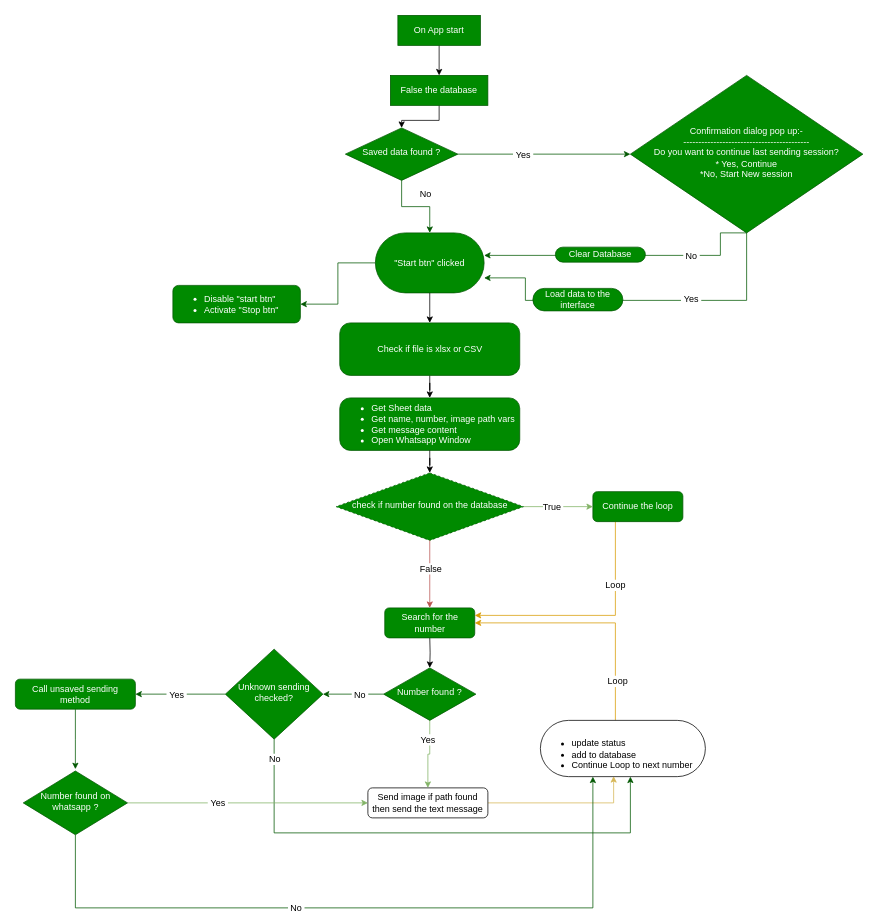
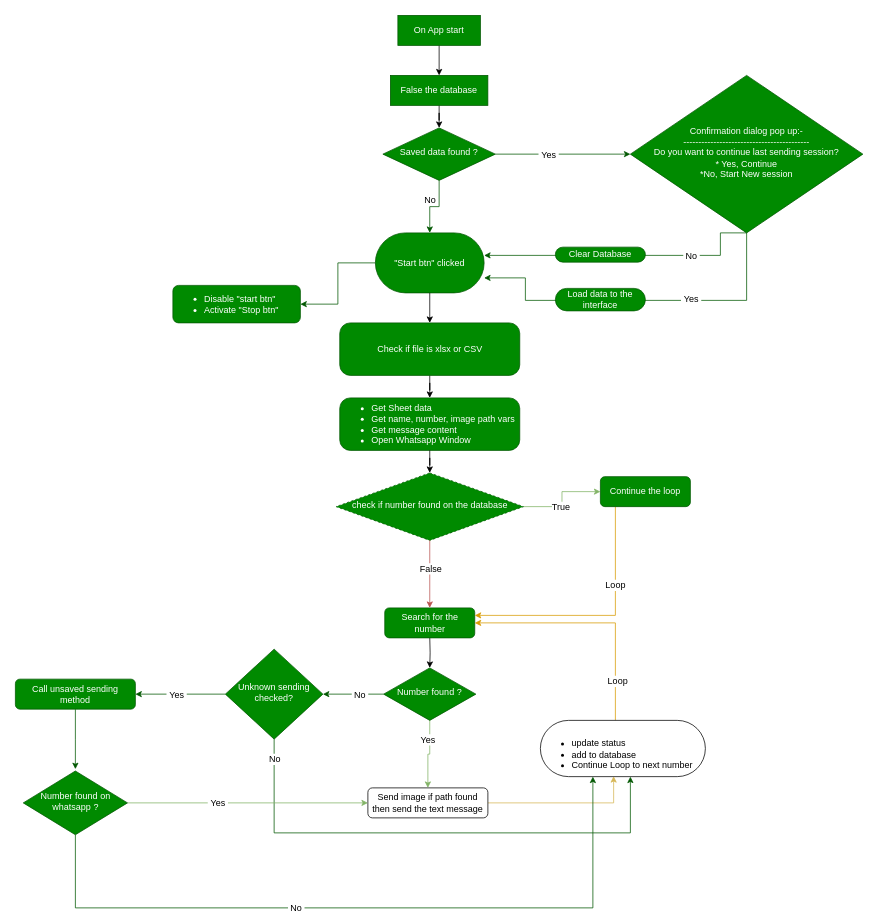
  <mxCell id="0" />
  <mxCell id="1" parent="0" />
  <mxCell id="2" value="" style="edgeStyle=orthogonalEdgeStyle;rounded=0;orthogonalLoop=1;jettySize=auto;html=1;fillColor=#008a00;strokeColor=#005700;" parent="1" source="4" target="5" edge="1"><mxGeometry relative="1" as="geometry"><mxPoint x="370" y="535" as="targetPoint" /></mxGeometry></mxCell>
  <mxCell id="3" value="" style="edgeStyle=orthogonalEdgeStyle;rounded=0;orthogonalLoop=1;jettySize=auto;html=1;" parent="1" source="47" target="17" edge="1"><mxGeometry relative="1" as="geometry" /></mxCell>
  <mxCell id="4" value="&quot;Start btn&quot; clicked" style="rounded=1;whiteSpace=wrap;html=1;fontSize=12;glass=0;strokeWidth=1;shadow=0;arcSize=50;fillColor=#008a00;strokeColor=#005700;fontColor=#ffffff;" parent="1" vertex="1"><mxGeometry x="500" y="310" width="145" height="80" as="geometry" /></mxCell>
  <mxCell id="5" value="&lt;ul&gt;&lt;li&gt;Disable &quot;start btn&quot;&lt;/li&gt;&lt;li&gt;Activate &quot;Stop btn&quot;&lt;/li&gt;&lt;/ul&gt;" style="rounded=1;whiteSpace=wrap;html=1;fontSize=12;glass=0;strokeWidth=1;shadow=0;align=left;fillColor=#008a00;strokeColor=#005700;fontColor=#ffffff;" parent="1" vertex="1"><mxGeometry x="230" y="380" width="170" height="50" as="geometry" /></mxCell>
  <mxCell id="6" value="" style="edgeStyle=orthogonalEdgeStyle;rounded=0;orthogonalLoop=1;jettySize=auto;html=1;" parent="1" target="26" edge="1"><mxGeometry relative="1" as="geometry"><mxPoint x="572.5" y="929" as="targetPoint" /><mxPoint x="572.5" y="849" as="sourcePoint" /></mxGeometry></mxCell>
  <mxCell id="7" value="Search for the number" style="rounded=1;whiteSpace=wrap;html=1;fontSize=12;glass=0;strokeWidth=1;shadow=0;fillColor=#008a00;strokeColor=#005700;fontColor=#ffffff;" parent="1" vertex="1"><mxGeometry x="512.5" y="810" width="120" height="40" as="geometry" /></mxCell>
  <mxCell id="8" value="" style="edgeStyle=orthogonalEdgeStyle;rounded=0;orthogonalLoop=1;jettySize=auto;html=1;" parent="1" source="9" target="11" edge="1"><mxGeometry relative="1" as="geometry" /></mxCell>
  <mxCell id="9" value="On App start" style="rounded=1;whiteSpace=wrap;html=1;fontSize=12;glass=0;strokeWidth=1;shadow=0;arcSize=0;fillColor=#008a00;strokeColor=#005700;fontColor=#ffffff;" parent="1" vertex="1"><mxGeometry x="530" y="20" width="110" height="40" as="geometry" /></mxCell>
  <mxCell id="10" value="" style="edgeStyle=orthogonalEdgeStyle;rounded=0;orthogonalLoop=1;jettySize=auto;html=1;" parent="1" source="11" target="16" edge="1"><mxGeometry relative="1" as="geometry" /></mxCell>
  <mxCell id="11" value="False the database" style="rounded=1;whiteSpace=wrap;html=1;fontSize=12;glass=0;strokeWidth=1;shadow=0;arcSize=0;fillColor=#008a00;strokeColor=#005700;fontColor=#ffffff;" parent="1" vertex="1"><mxGeometry x="520" y="100" width="130" height="40" as="geometry" /></mxCell>
  <mxCell id="12" style="edgeStyle=orthogonalEdgeStyle;rounded=0;orthogonalLoop=1;jettySize=auto;html=1;fillColor=#008a00;strokeColor=#005700;" parent="1" source="16" target="22" edge="1"><mxGeometry relative="1" as="geometry"><mxPoint x="840" y="205" as="targetPoint" /></mxGeometry></mxCell>
  <mxCell id="13" value="&amp;nbsp;Yes&amp;nbsp;" style="text;html=1;align=center;verticalAlign=middle;resizable=0;points=[];labelBackgroundColor=#ffffff;" parent="12" vertex="1" connectable="0"><mxGeometry x="-0.335" y="-2" relative="1" as="geometry"><mxPoint x="10.34" y="-2" as="offset" /></mxGeometry></mxCell>
  <mxCell id="14" value="" style="edgeStyle=orthogonalEdgeStyle;rounded=0;orthogonalLoop=1;jettySize=auto;html=1;fillColor=#008a00;strokeColor=#005700;" parent="1" source="16" target="4" edge="1"><mxGeometry relative="1" as="geometry"><mxPoint x="585" y="310" as="targetPoint" /><Array as="points" /></mxGeometry></mxCell>
  <mxCell id="15" value="No&lt;br&gt;" style="text;html=1;align=center;verticalAlign=middle;resizable=0;points=[];labelBackgroundColor=#ffffff;" parent="14" vertex="1" connectable="0"><mxGeometry x="0.286" y="2" relative="1" as="geometry"><mxPoint x="-2.03" y="-15.13" as="offset" /></mxGeometry></mxCell>
- <mxCell id="16" value="Saved data found ?" style="rhombus;whiteSpace=wrap;html=1;shadow=0;fontFamily=Helvetica;fontSize=12;align=center;strokeWidth=1;spacing=6;spacingTop=-4;fillColor=#008a00;strokeColor=#005700;fontColor=#ffffff;" parent="1" vertex="1"><mxGeometry x="460" y="170" width="150" height="70" as="geometry" /></mxCell>
+ <mxCell id="16" value="Saved data found ?" style="rhombus;whiteSpace=wrap;html=1;shadow=0;fontFamily=Helvetica;fontSize=12;align=center;strokeWidth=1;spacing=6;spacingTop=-4;fillColor=#008a00;strokeColor=#005700;fontColor=#ffffff;" parent="1" vertex="1"><mxGeometry x="510" y="170" width="150" height="70" as="geometry" /></mxCell>
  <mxCell id="17" value="&lt;ul&gt;&lt;li&gt;Get Sheet data&lt;/li&gt;&lt;li&gt;Get name, number, image path vars&lt;/li&gt;&lt;li&gt;Get message content&lt;/li&gt;&lt;li&gt;Open Whatsapp Window&lt;/li&gt;&lt;/ul&gt;" style="rounded=1;whiteSpace=wrap;html=1;fontSize=12;glass=0;strokeWidth=1;shadow=0;arcSize=20;align=left;fillColor=#008a00;strokeColor=#005700;fontColor=#ffffff;" parent="1" vertex="1"><mxGeometry x="452.5" y="530" width="240" height="70" as="geometry" /></mxCell>
  <mxCell id="18" value="" style="edgeStyle=orthogonalEdgeStyle;rounded=0;orthogonalLoop=1;jettySize=auto;html=1;fillColor=#008a00;strokeColor=#005700;" parent="1" target="4" edge="1"><mxGeometry relative="1" as="geometry"><mxPoint x="670" y="360" as="targetPoint" /><mxPoint x="995" y="310" as="sourcePoint" /><Array as="points"><mxPoint x="995" y="400" /><mxPoint x="700" y="400" /><mxPoint x="700" y="370" /></Array></mxGeometry></mxCell>
  <mxCell id="19" value="&amp;nbsp;Yes&amp;nbsp;" style="text;html=1;align=center;verticalAlign=middle;resizable=0;points=[];labelBackgroundColor=#ffffff;" parent="18" vertex="1" connectable="0"><mxGeometry x="-0.69" y="1" relative="1" as="geometry"><mxPoint x="-76" y="15.83" as="offset" /></mxGeometry></mxCell>
  <mxCell id="20" style="edgeStyle=orthogonalEdgeStyle;rounded=0;orthogonalLoop=1;jettySize=auto;html=1;exitX=0.5;exitY=1;exitDx=0;exitDy=0;fillColor=#008a00;strokeColor=#005700;" parent="1" source="22" target="4" edge="1"><mxGeometry relative="1" as="geometry"><mxPoint x="650" y="340" as="targetPoint" /><Array as="points"><mxPoint x="960" y="310" /><mxPoint x="960" y="340" /></Array></mxGeometry></mxCell>
  <mxCell id="21" value="&amp;nbsp;No&amp;nbsp;" style="text;html=1;align=center;verticalAlign=middle;resizable=0;points=[];labelBackgroundColor=#ffffff;" parent="20" vertex="1" connectable="0"><mxGeometry x="-0.503" y="1" relative="1" as="geometry"><mxPoint x="-10.83" y="-1" as="offset" /></mxGeometry></mxCell>
  <mxCell id="22" value="Confirmation dialog pop up:-&lt;br&gt;------------------------------------------&lt;br&gt;Do you want to continue last sending session?&lt;br&gt;* Yes, Continue&lt;br&gt;*No, Start New session" style="rhombus;whiteSpace=wrap;html=1;shadow=0;fontFamily=Helvetica;fontSize=12;align=center;strokeWidth=1;spacing=6;spacingTop=-4;fillColor=#008a00;strokeColor=#005700;fontColor=#ffffff;" parent="1" vertex="1"><mxGeometry x="840" y="100" width="310" height="210" as="geometry" /></mxCell>
  <mxCell id="23" value="Clear Database" style="rounded=1;whiteSpace=wrap;html=1;fontSize=12;glass=0;strokeWidth=1;shadow=0;arcSize=50;fillColor=#008a00;strokeColor=#005700;fontColor=#ffffff;" parent="1" vertex="1"><mxGeometry x="740" y="329" width="120" height="20" as="geometry" /></mxCell>
  <mxCell id="24" value="" style="edgeStyle=orthogonalEdgeStyle;rounded=0;orthogonalLoop=1;jettySize=auto;html=1;fillColor=#d5e8d4;strokeColor=#82b366;" parent="1" source="26" target="31" edge="1"><mxGeometry relative="1" as="geometry"><mxPoint x="572.5" y="1040" as="targetPoint" /></mxGeometry></mxCell>
  <mxCell id="25" value="Yes" style="text;html=1;align=center;verticalAlign=middle;resizable=0;points=[];labelBackgroundColor=#ffffff;" parent="24" vertex="1" connectable="0"><mxGeometry x="0.254" y="-1" relative="1" as="geometry"><mxPoint y="-30" as="offset" /></mxGeometry></mxCell>
  <mxCell id="26" value="Number found ?" style="rhombus;whiteSpace=wrap;html=1;shadow=0;fontFamily=Helvetica;fontSize=12;align=center;strokeWidth=1;spacing=6;spacingTop=-4;fillColor=#008a00;strokeColor=#005700;fontColor=#ffffff;" parent="1" vertex="1"><mxGeometry x="511" y="890" width="123" height="70" as="geometry" /></mxCell>
  <mxCell id="27" value="" style="edgeStyle=orthogonalEdgeStyle;rounded=0;orthogonalLoop=1;jettySize=auto;html=1;entryX=1;entryY=0.5;entryDx=0;entryDy=0;fillColor=#ffe6cc;strokeColor=#d79b00;" parent="1" source="29" target="7" edge="1"><mxGeometry relative="1" as="geometry"><mxPoint x="640" y="840" as="targetPoint" /><Array as="points"><mxPoint x="820" y="830" /></Array></mxGeometry></mxCell>
  <mxCell id="28" value="Loop" style="text;html=1;align=center;verticalAlign=middle;resizable=0;points=[];labelBackgroundColor=#ffffff;" parent="27" vertex="1" connectable="0"><mxGeometry x="-0.665" y="-2" relative="1" as="geometry"><mxPoint as="offset" /></mxGeometry></mxCell>
  <mxCell id="29" value="&lt;br&gt;&lt;ul&gt;&lt;li&gt;update status&lt;/li&gt;&lt;li&gt;add to database&lt;/li&gt;&lt;li&gt;Continue Loop to next number&lt;/li&gt;&lt;/ul&gt;" style="rounded=1;whiteSpace=wrap;html=1;fontSize=12;glass=0;strokeWidth=1;shadow=0;arcSize=50;align=left;" parent="1" vertex="1"><mxGeometry x="720" y="960" width="220" height="75" as="geometry" /></mxCell>
  <mxCell id="30" value="" style="edgeStyle=orthogonalEdgeStyle;rounded=0;orthogonalLoop=1;jettySize=auto;html=1;entryX=0.444;entryY=0.992;entryDx=0;entryDy=0;entryPerimeter=0;fillColor=#fff2cc;strokeColor=#d6b656;" parent="1" source="31" target="29" edge="1"><mxGeometry relative="1" as="geometry"><mxPoint x="570" y="1130" as="targetPoint" /></mxGeometry></mxCell>
  <mxCell id="31" value="Send image if path found then send the text message" style="rounded=1;whiteSpace=wrap;html=1;fontSize=12;glass=0;strokeWidth=1;shadow=0;" parent="1" vertex="1"><mxGeometry x="490" y="1050" width="160" height="40" as="geometry" /></mxCell>
  <mxCell id="32" value="" style="edgeStyle=orthogonalEdgeStyle;rounded=0;orthogonalLoop=1;jettySize=auto;html=1;exitX=0;exitY=0.5;exitDx=0;exitDy=0;fillColor=#008a00;strokeColor=#005700;" parent="1" source="26" target="38" edge="1"><mxGeometry relative="1" as="geometry"><mxPoint x="440" y="925" as="targetPoint" /><mxPoint x="634" y="925" as="sourcePoint" /></mxGeometry></mxCell>
  <mxCell id="33" value="&amp;nbsp;No&amp;nbsp;" style="text;html=1;align=center;verticalAlign=middle;resizable=0;points=[];labelBackgroundColor=#ffffff;" parent="32" vertex="1" connectable="0"><mxGeometry x="-0.187" y="1" relative="1" as="geometry"><mxPoint as="offset" /></mxGeometry></mxCell>
  <mxCell id="34" value="" style="edgeStyle=orthogonalEdgeStyle;rounded=0;orthogonalLoop=1;jettySize=auto;html=1;fillColor=#008a00;strokeColor=#005700;" parent="1" source="38" target="40" edge="1"><mxGeometry relative="1" as="geometry"><mxPoint x="180" y="925" as="targetPoint" /></mxGeometry></mxCell>
  <mxCell id="35" value="&amp;nbsp;Yes&amp;nbsp;" style="text;html=1;align=center;verticalAlign=middle;resizable=0;points=[];labelBackgroundColor=#ffffff;" parent="34" vertex="1" connectable="0"><mxGeometry x="0.3" y="1" relative="1" as="geometry"><mxPoint x="12" y="-1" as="offset" /></mxGeometry></mxCell>
  <mxCell id="36" value="" style="edgeStyle=orthogonalEdgeStyle;rounded=0;orthogonalLoop=1;jettySize=auto;html=1;fillColor=#008a00;strokeColor=#005700;" parent="1" source="38" target="29" edge="1"><mxGeometry relative="1" as="geometry"><mxPoint x="860" y="1000" as="targetPoint" /><Array as="points"><mxPoint x="365" y="1110" /><mxPoint x="840" y="1110" /></Array></mxGeometry></mxCell>
  <mxCell id="37" value="No" style="text;html=1;align=center;verticalAlign=middle;resizable=0;points=[];labelBackgroundColor=#ffffff;" parent="36" vertex="1" connectable="0"><mxGeometry x="-0.875" y="-1" relative="1" as="geometry"><mxPoint x="1" y="-16" as="offset" /></mxGeometry></mxCell>
  <mxCell id="38" value="Unknown sending checked?" style="rhombus;whiteSpace=wrap;html=1;shadow=0;fontFamily=Helvetica;fontSize=12;align=center;strokeWidth=1;spacing=6;spacingTop=-4;fillColor=#008a00;strokeColor=#005700;fontColor=#ffffff;" parent="1" vertex="1"><mxGeometry x="300" y="865" width="130" height="120" as="geometry" /></mxCell>
  <mxCell id="39" value="" style="edgeStyle=orthogonalEdgeStyle;rounded=0;orthogonalLoop=1;jettySize=auto;html=1;fillColor=#008a00;strokeColor=#005700;" parent="1" source="40" edge="1"><mxGeometry relative="1" as="geometry"><mxPoint x="100" y="1025" as="targetPoint" /></mxGeometry></mxCell>
  <mxCell id="40" value="Call unsaved sending method" style="rounded=1;whiteSpace=wrap;html=1;fontSize=12;glass=0;strokeWidth=1;shadow=0;fillColor=#008a00;strokeColor=#005700;fontColor=#ffffff;" parent="1" vertex="1"><mxGeometry x="20" y="905" width="160" height="40" as="geometry" /></mxCell>
  <mxCell id="41" value="" style="edgeStyle=orthogonalEdgeStyle;rounded=0;orthogonalLoop=1;jettySize=auto;html=1;exitX=1;exitY=0.5;exitDx=0;exitDy=0;entryX=0;entryY=0.5;entryDx=0;entryDy=0;fillColor=#d5e8d4;strokeColor=#82b366;" parent="1" source="43" target="31" edge="1"><mxGeometry relative="1" as="geometry"><mxPoint x="100" y="1195" as="targetPoint" /></mxGeometry></mxCell>
  <mxCell id="42" value="&amp;nbsp;Yes&amp;nbsp;" style="text;html=1;align=center;verticalAlign=middle;resizable=0;points=[];labelBackgroundColor=#ffffff;" parent="41" vertex="1" connectable="0"><mxGeometry x="0.254" y="-1" relative="1" as="geometry"><mxPoint x="-80.64" y="-2" as="offset" /></mxGeometry></mxCell>
  <mxCell id="43" value="Number found on whatsapp ?" style="rhombus;whiteSpace=wrap;html=1;shadow=0;fontFamily=Helvetica;fontSize=12;align=center;strokeWidth=1;spacing=6;spacingTop=-4;fillColor=#008a00;strokeColor=#005700;fontColor=#ffffff;" parent="1" vertex="1"><mxGeometry x="30.5" y="1027.5" width="139" height="85" as="geometry" /></mxCell>
  <mxCell id="44" value="" style="edgeStyle=orthogonalEdgeStyle;rounded=0;orthogonalLoop=1;jettySize=auto;html=1;exitX=0.5;exitY=1;exitDx=0;exitDy=0;fillColor=#008a00;strokeColor=#005700;" parent="1" target="29" edge="1"><mxGeometry relative="1" as="geometry"><mxPoint x="790" y="1200" as="targetPoint" /><mxPoint x="100" y="1112.5" as="sourcePoint" /><Array as="points"><mxPoint x="100" y="1210" /><mxPoint x="790" y="1210" /></Array></mxGeometry></mxCell>
  <mxCell id="45" value="&amp;nbsp;No&amp;nbsp;" style="text;html=1;align=center;verticalAlign=middle;resizable=0;points=[];labelBackgroundColor=#ffffff;" parent="44" vertex="1" connectable="0"><mxGeometry x="-0.187" y="1" relative="1" as="geometry"><mxPoint as="offset" /></mxGeometry></mxCell>
- <mxCell id="46" value="Load data to the interface" style="rounded=1;whiteSpace=wrap;html=1;fontSize=12;glass=0;strokeWidth=1;shadow=0;arcSize=50;fillColor=#008a00;strokeColor=#005700;fontColor=#ffffff;" parent="1" vertex="1"><mxGeometry x="710" y="384" width="120" height="30" as="geometry" /></mxCell>
+ <mxCell id="46" value="Load data to the interface" style="rounded=1;whiteSpace=wrap;html=1;fontSize=12;glass=0;strokeWidth=1;shadow=0;arcSize=50;fillColor=#008a00;strokeColor=#005700;fontColor=#ffffff;" parent="1" vertex="1"><mxGeometry x="740" y="384" width="120" height="30" as="geometry" /></mxCell>
  <mxCell id="47" value="Check if file is xlsx or CSV" style="rounded=1;whiteSpace=wrap;html=1;fontSize=12;glass=0;strokeWidth=1;shadow=0;arcSize=20;align=center;fillColor=#008a00;strokeColor=#005700;fontColor=#ffffff;" parent="1" vertex="1"><mxGeometry x="452.5" y="430" width="240" height="70" as="geometry" /></mxCell>
  <mxCell id="48" value="" style="edgeStyle=orthogonalEdgeStyle;rounded=0;orthogonalLoop=1;jettySize=auto;html=1;" parent="1" source="4" target="47" edge="1"><mxGeometry relative="1" as="geometry"><mxPoint x="572.5" y="390" as="sourcePoint" /><mxPoint x="572.5" y="590" as="targetPoint" /></mxGeometry></mxCell>
  <mxCell id="49" value="" style="edgeStyle=orthogonalEdgeStyle;rounded=0;orthogonalLoop=1;jettySize=auto;html=1;" parent="1" source="17" target="52" edge="1"><mxGeometry relative="1" as="geometry"><mxPoint x="572.5" y="740" as="targetPoint" /><mxPoint x="572.5" y="700" as="sourcePoint" /></mxGeometry></mxCell>
  <mxCell id="50" value="" style="edgeStyle=orthogonalEdgeStyle;rounded=0;orthogonalLoop=1;jettySize=auto;html=1;fillColor=#d5e8d4;strokeColor=#82b366;exitX=1;exitY=0.5;exitDx=0;exitDy=0;" parent="1" source="52" target="56" edge="1"><mxGeometry relative="1" as="geometry"><mxPoint x="750" y="720" as="targetPoint" /></mxGeometry></mxCell>
  <mxCell id="51" value="True&amp;nbsp;" style="text;html=1;align=center;verticalAlign=middle;resizable=0;points=[];labelBackgroundColor=#ffffff;" parent="50" vertex="1" connectable="0"><mxGeometry x="-0.164" relative="1" as="geometry"><mxPoint as="offset" /></mxGeometry></mxCell>
  <mxCell id="52" value="check if number found on the database" style="rhombus;whiteSpace=wrap;html=1;shadow=0;fontFamily=Helvetica;fontSize=12;align=center;strokeWidth=1;spacing=6;spacingTop=-4;fillColor=#008a00;strokeColor=#005700;fontColor=#ffffff;dashed=1;" parent="1" vertex="1"><mxGeometry x="447.5" y="630" width="250" height="90" as="geometry" /></mxCell>
  <mxCell id="53" value="" style="edgeStyle=orthogonalEdgeStyle;rounded=0;orthogonalLoop=1;jettySize=auto;html=1;exitX=0.5;exitY=1;exitDx=0;exitDy=0;fillColor=#f8cecc;strokeColor=#b85450;entryX=0.5;entryY=0;entryDx=0;entryDy=0;" parent="1" source="52" target="7" edge="1"><mxGeometry relative="1" as="geometry"><mxPoint x="430" y="775" as="targetPoint" /><mxPoint x="634" y="775" as="sourcePoint" /></mxGeometry></mxCell>
  <mxCell id="54" value="False" style="text;html=1;align=center;verticalAlign=middle;resizable=0;points=[];labelBackgroundColor=#ffffff;" parent="53" vertex="1" connectable="0"><mxGeometry x="-0.187" y="1" relative="1" as="geometry"><mxPoint as="offset" /></mxGeometry></mxCell>
  <mxCell id="55" value="" style="edgeStyle=orthogonalEdgeStyle;rounded=0;orthogonalLoop=1;jettySize=auto;html=1;entryX=1;entryY=0.25;entryDx=0;entryDy=0;strokeColor=#D79B00;" parent="1" source="56" target="7" edge="1"><mxGeometry relative="1" as="geometry"><mxPoint x="810" y="820" as="targetPoint" /><Array as="points"><mxPoint x="820" y="820" /></Array></mxGeometry></mxCell>
- <mxCell id="56" value="Continue the loop" style="rounded=1;whiteSpace=wrap;html=1;fontSize=12;glass=0;strokeWidth=1;shadow=0;fillColor=#008a00;strokeColor=#005700;fontColor=#ffffff;" parent="1" vertex="1"><mxGeometry x="790" y="655" width="120" height="40" as="geometry" /></mxCell>
+ <mxCell id="56" value="Continue the loop" style="rounded=1;whiteSpace=wrap;html=1;fontSize=12;glass=0;strokeWidth=1;shadow=0;fillColor=#008a00;strokeColor=#005700;fontColor=#ffffff;" parent="1" vertex="1"><mxGeometry x="800" y="635" width="120" height="40" as="geometry" /></mxCell>
  <mxCell id="57" value="Loop" style="text;html=1;align=center;verticalAlign=middle;resizable=0;points=[];labelBackgroundColor=#ffffff;" parent="1" vertex="1" connectable="0"><mxGeometry x="819.996" y="779.997" as="geometry"><mxPoint as="offset" /></mxGeometry></mxCell>
